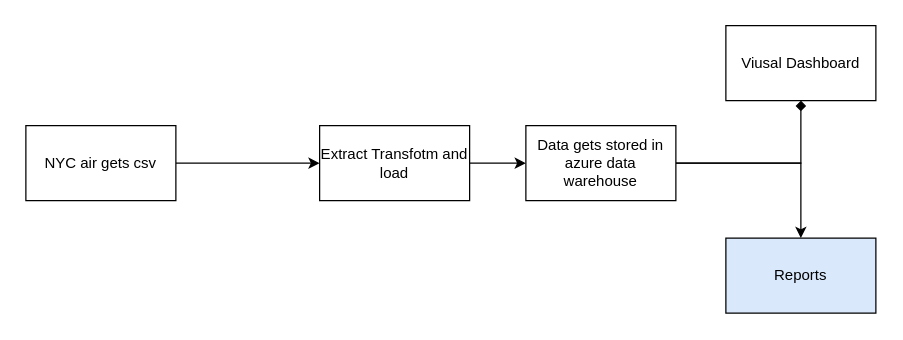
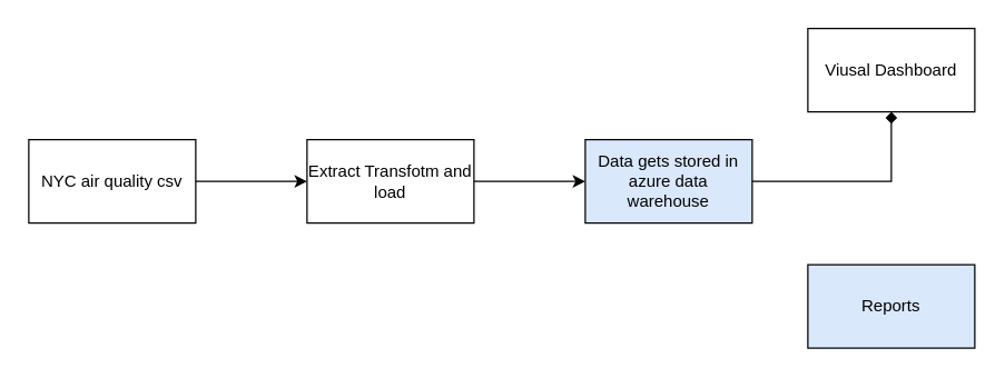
  <mxCell id="0" />
  <mxCell id="1" parent="0" />
  <mxCell id="2" value="" style="edgeStyle=orthogonalEdgeStyle;rounded=0;orthogonalLoop=1;jettySize=auto;html=1;" edge="1" parent="1" source="3" target="5"><mxGeometry relative="1" as="geometry" /></mxCell>
- <mxCell id="3" value="NYC air gets csv" style="rounded=0;whiteSpace=wrap;html=1;" vertex="1" parent="1"><mxGeometry x="20" y="100" width="120" height="60" as="geometry" /></mxCell>
+ <mxCell id="3" value="NYC air quality csv" style="rounded=0;whiteSpace=wrap;html=1;" vertex="1" parent="1"><mxGeometry x="20" y="100" width="120" height="60" as="geometry" /></mxCell>
  <mxCell id="4" value="" style="edgeStyle=orthogonalEdgeStyle;rounded=0;orthogonalLoop=1;jettySize=auto;html=1;" edge="1" parent="1" source="5" target="8"><mxGeometry relative="1" as="geometry" /></mxCell>
- <mxCell id="5" value="Extract Transfotm and load" style="rounded=0;whiteSpace=wrap;html=1;" vertex="1" parent="1"><mxGeometry x="255" y="100" width="120" height="60" as="geometry" /></mxCell>
+ <mxCell id="5" value="Extract Transfotm and load" style="rounded=0;whiteSpace=wrap;html=1;" vertex="1" parent="1"><mxGeometry x="220" y="100" width="120" height="60" as="geometry" /></mxCell>
  <mxCell id="6" value="" style="edgeStyle=orthogonalEdgeStyle;rounded=0;orthogonalLoop=1;jettySize=auto;html=1;endArrow=diamond;" edge="1" parent="1" source="8" target="9"><mxGeometry relative="1" as="geometry" /></mxCell>
- <mxCell id="7" value="" style="edgeStyle=orthogonalEdgeStyle;rounded=0;orthogonalLoop=1;jettySize=auto;html=1;" edge="1" parent="1" source="8" target="10"><mxGeometry relative="1" as="geometry" /></mxCell>
- <mxCell id="8" value="Data gets stored in azure data warehouse" style="rounded=0;whiteSpace=wrap;html=1;" vertex="1" parent="1"><mxGeometry x="420" y="100" width="120" height="60" as="geometry" /></mxCell>
+ <mxCell id="8" value="Data gets stored in azure data warehouse" style="rounded=0;whiteSpace=wrap;html=1;fillColor=#dae8fc;" vertex="1" parent="1"><mxGeometry x="420" y="100" width="120" height="60" as="geometry" /></mxCell>
  <mxCell id="9" value="Viusal Dashboard" style="whiteSpace=wrap;html=1;rounded=0;" vertex="1" parent="1"><mxGeometry x="580" y="20" width="120" height="60" as="geometry" /></mxCell>
  <mxCell id="10" value="Reports" style="whiteSpace=wrap;html=1;rounded=0;fillColor=#dae8fc;" vertex="1" parent="1"><mxGeometry x="580" y="190" width="120" height="60" as="geometry" /></mxCell>
